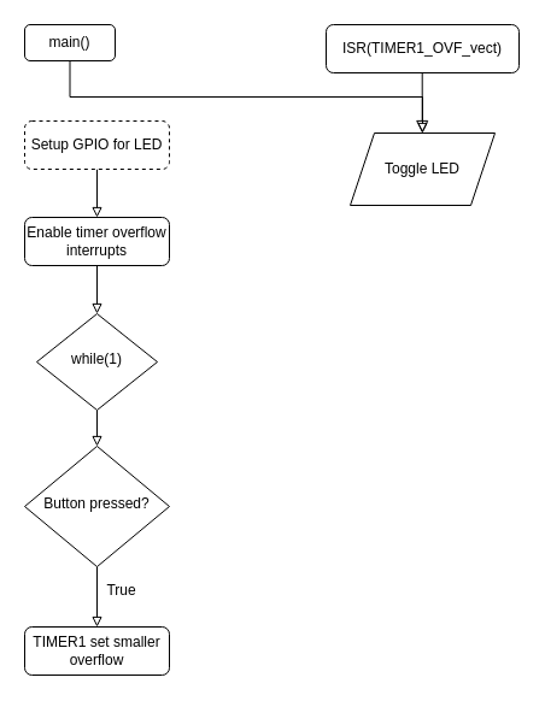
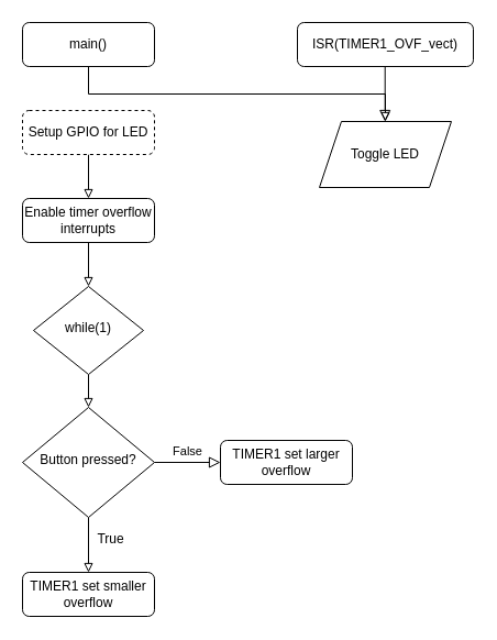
  <mxCell id="0" />
  <mxCell id="1" parent="0" />
  <mxCell id="2" style="edgeStyle=orthogonalEdgeStyle;rounded=0;orthogonalLoop=1;jettySize=auto;html=1;exitX=0.5;exitY=1;exitDx=0;exitDy=0;endArrow=block;endFill=0;" edge="1" parent="1" source="3" target="8"><mxGeometry relative="1" as="geometry" /></mxCell>
- <mxCell id="3" value="main()" style="rounded=1;whiteSpace=wrap;html=1;fontSize=12;glass=0;strokeWidth=1;shadow=0;" parent="1" vertex="1"><mxGeometry x="20" y="20" width="75" height="30" as="geometry" /></mxCell>
+ <mxCell id="3" value="main()" style="rounded=1;whiteSpace=wrap;html=1;fontSize=12;glass=0;strokeWidth=1;shadow=0;" parent="1" vertex="1"><mxGeometry x="20" y="20" width="120" height="40" as="geometry" /></mxCell>
  <mxCell id="4" style="edgeStyle=orthogonalEdgeStyle;rounded=0;orthogonalLoop=1;jettySize=auto;html=1;exitX=0.5;exitY=0;exitDx=0;exitDy=0;entryX=0.5;entryY=0;entryDx=0;entryDy=0;endArrow=block;endFill=0;" edge="1" parent="1" source="5" target="13"><mxGeometry relative="1" as="geometry" /></mxCell>
  <mxCell id="5" value="Button pressed?" style="rhombus;whiteSpace=wrap;html=1;shadow=0;fontFamily=Helvetica;fontSize=12;align=center;strokeWidth=1;spacing=6;spacingTop=-4;direction=west;" parent="1" vertex="1"><mxGeometry x="20" y="370" width="120" height="100" as="geometry" /></mxCell>
  <mxCell id="6" value="ISR(TIMER1_OVF_vect)" style="rounded=1;whiteSpace=wrap;html=1;fontSize=12;glass=0;strokeWidth=1;shadow=0;" vertex="1" parent="1"><mxGeometry x="270" y="20" width="160" height="40" as="geometry" /></mxCell>
  <mxCell id="7" value="" style="rounded=0;html=1;jettySize=auto;orthogonalLoop=1;fontSize=11;endArrow=block;endFill=0;endSize=8;strokeWidth=1;shadow=0;labelBackgroundColor=none;edgeStyle=orthogonalEdgeStyle;" edge="1" parent="1"><mxGeometry relative="1" as="geometry"><mxPoint x="349.71" y="60" as="sourcePoint" /><mxPoint x="349.71" y="110" as="targetPoint" /></mxGeometry></mxCell>
  <mxCell id="8" value="Toggle LED" style="shape=parallelogram;perimeter=parallelogramPerimeter;whiteSpace=wrap;html=1;fixedSize=1;" vertex="1" parent="1"><mxGeometry x="290" y="110" width="120" height="60" as="geometry" /></mxCell>
+ <mxCell id="9" value="False" style="edgeStyle=orthogonalEdgeStyle;rounded=0;html=1;jettySize=auto;orthogonalLoop=1;fontSize=11;endArrow=block;endFill=0;endSize=8;strokeWidth=1;shadow=0;labelBackgroundColor=none;exitX=0;exitY=0.5;exitDx=0;exitDy=0;" edge="1" parent="1" target="10" source="5"><mxGeometry y="10" relative="1" as="geometry"><mxPoint as="offset" /><mxPoint x="190" y="340" as="sourcePoint" /><Array as="points"><mxPoint x="290" y="420" /><mxPoint x="290" y="440" /></Array></mxGeometry></mxCell>
+ <mxCell id="10" value="TIMER1 set larger overflow" style="rounded=1;whiteSpace=wrap;html=1;fontSize=12;glass=0;strokeWidth=1;shadow=0;" vertex="1" parent="1"><mxGeometry x="200" y="400" width="120" height="40" as="geometry" /></mxCell>
  <mxCell id="11" style="edgeStyle=orthogonalEdgeStyle;rounded=0;orthogonalLoop=1;jettySize=auto;html=1;exitX=0.5;exitY=1;exitDx=0;exitDy=0;entryX=0.5;entryY=1;entryDx=0;entryDy=0;endArrow=block;endFill=0;" edge="1" parent="1" source="12" target="5"><mxGeometry relative="1" as="geometry" /></mxCell>
  <mxCell id="12" value="while(1)" style="rhombus;whiteSpace=wrap;html=1;shadow=0;fontFamily=Helvetica;fontSize=12;align=center;strokeWidth=1;spacing=6;spacingTop=-4;" vertex="1" parent="1"><mxGeometry x="30" y="260" width="100" height="80" as="geometry" /></mxCell>
  <mxCell id="13" value="TIMER1 set smaller overflow" style="rounded=1;whiteSpace=wrap;html=1;fontSize=12;glass=0;strokeWidth=1;shadow=0;" vertex="1" parent="1"><mxGeometry x="20" y="520" width="120" height="40" as="geometry" /></mxCell>
  <mxCell id="14" style="edgeStyle=orthogonalEdgeStyle;rounded=0;orthogonalLoop=1;jettySize=auto;html=1;exitX=0.5;exitY=1;exitDx=0;exitDy=0;entryX=0.5;entryY=0;entryDx=0;entryDy=0;endArrow=block;endFill=0;" edge="1" parent="1" source="15" target="12"><mxGeometry relative="1" as="geometry" /></mxCell>
  <mxCell id="15" value="Enable timer overflow interrupts" style="rounded=1;whiteSpace=wrap;html=1;fontSize=12;glass=0;strokeWidth=1;shadow=0;" vertex="1" parent="1"><mxGeometry x="20" y="180" width="120" height="40" as="geometry" /></mxCell>
  <mxCell id="16" value="True" style="text;html=1;align=center;verticalAlign=middle;resizable=0;points=[];autosize=1;strokeColor=none;fillColor=none;" vertex="1" parent="1"><mxGeometry x="80" y="480" width="40" height="20" as="geometry" /></mxCell>
  <mxCell id="17" style="edgeStyle=orthogonalEdgeStyle;rounded=0;orthogonalLoop=1;jettySize=auto;html=1;exitX=0.5;exitY=1;exitDx=0;exitDy=0;endArrow=block;endFill=0;" edge="1" parent="1" source="18" target="15"><mxGeometry relative="1" as="geometry" /></mxCell>
  <mxCell id="18" value="Setup GPIO for LED" style="rounded=1;whiteSpace=wrap;html=1;fontSize=12;glass=0;strokeWidth=1;shadow=0;dashed=1;" vertex="1" parent="1"><mxGeometry x="20" y="100" width="120" height="40" as="geometry" /></mxCell>
